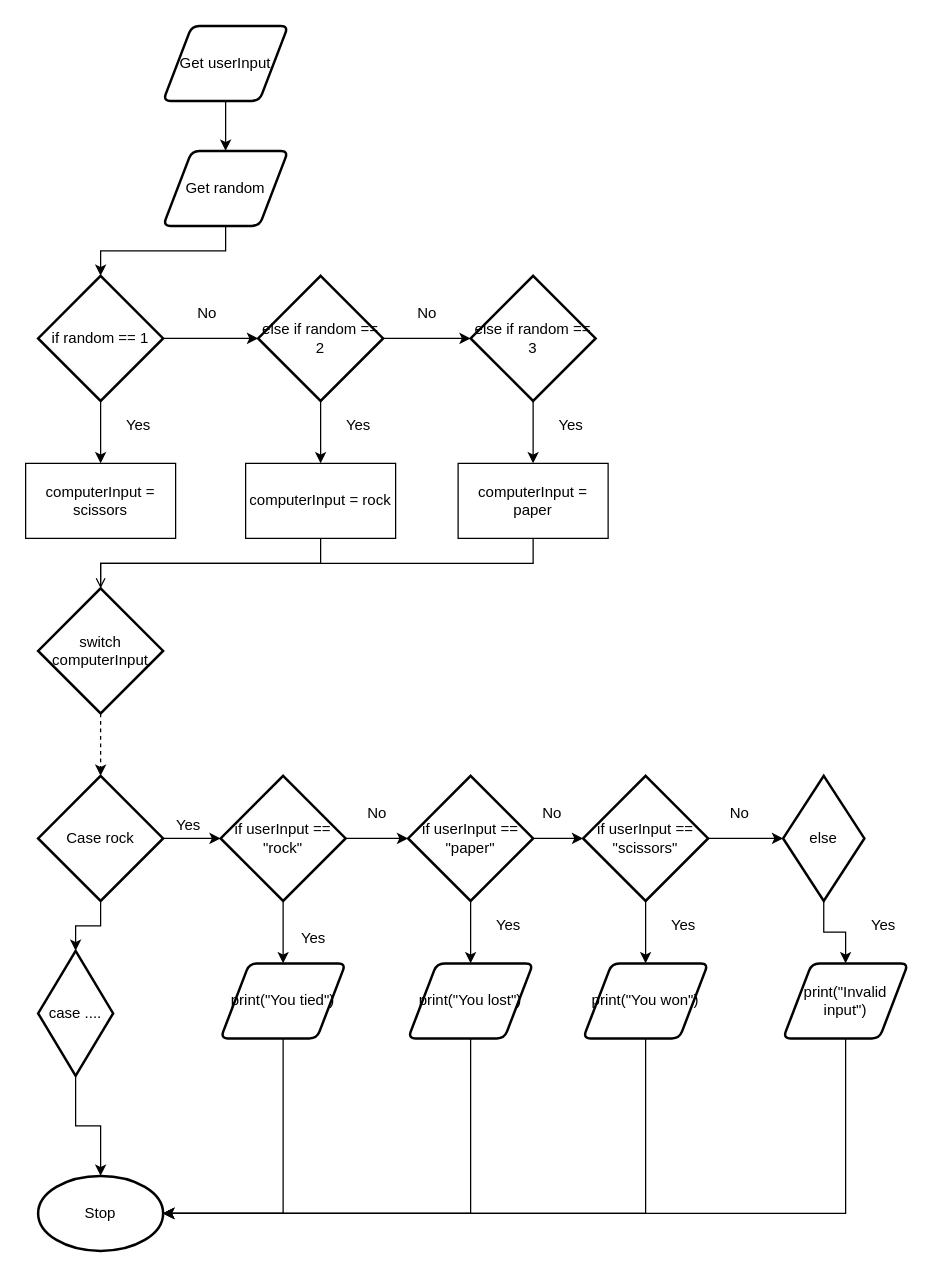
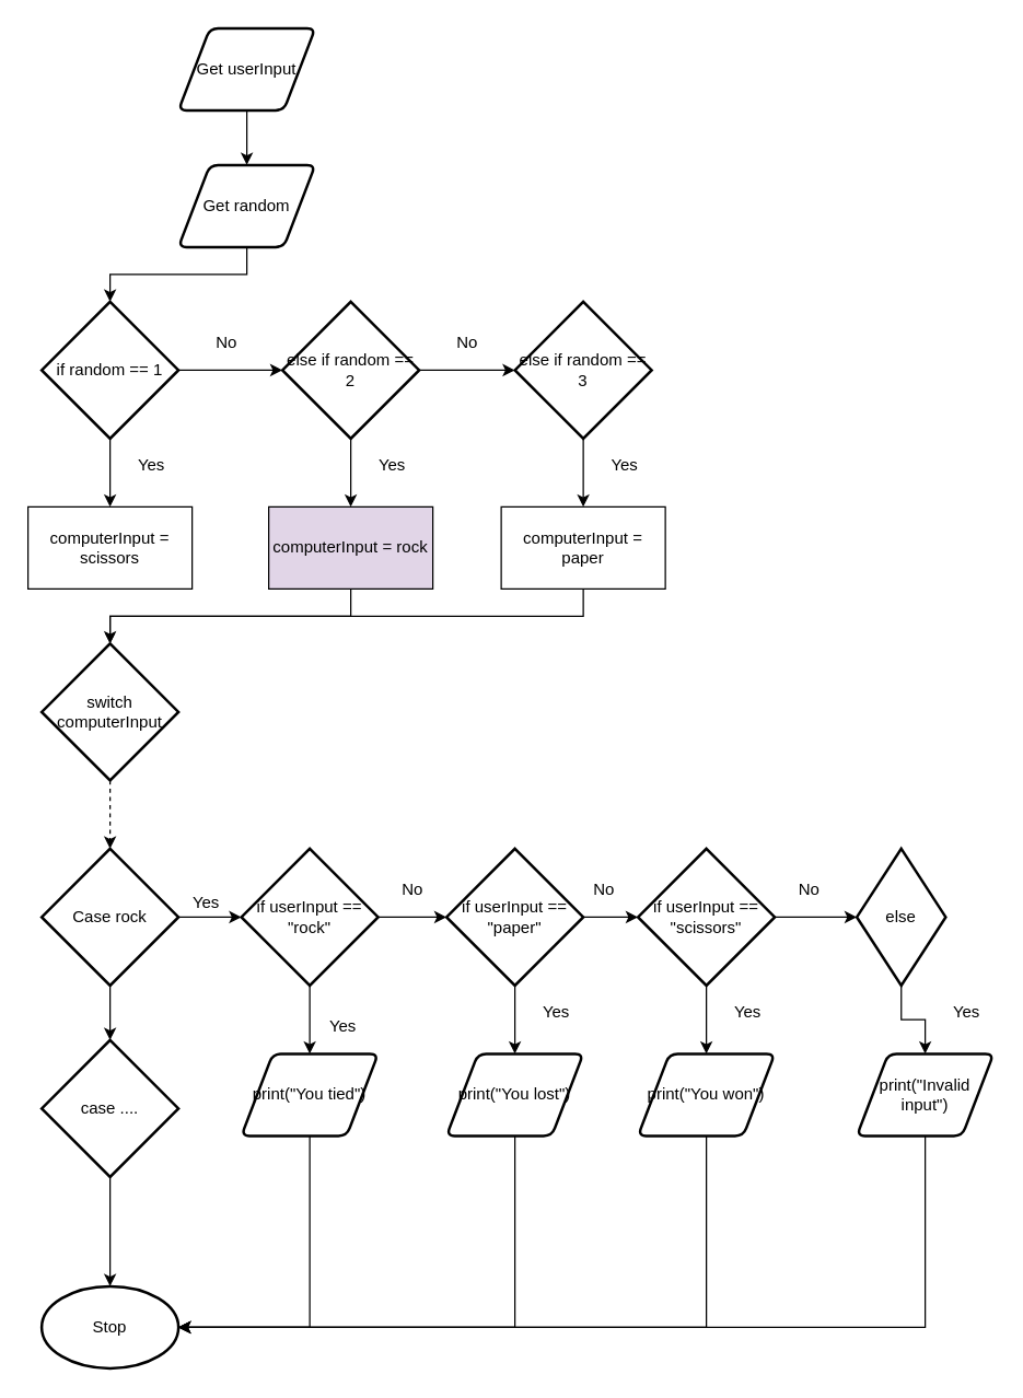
  <mxCell id="0" />
  <mxCell id="1" parent="0" />
  <mxCell id="2" style="edgeStyle=orthogonalEdgeStyle;rounded=0;html=1;entryX=0.5;entryY=0;entryDx=0;entryDy=0;" parent="1" source="3" target="5" edge="1"><mxGeometry relative="1" as="geometry" /></mxCell>
  <mxCell id="3" value="Get userInput" style="shape=parallelogram;html=1;strokeWidth=2;perimeter=parallelogramPerimeter;whiteSpace=wrap;rounded=1;arcSize=12;size=0.23;" parent="1" vertex="1"><mxGeometry x="130" y="20" width="100" height="60" as="geometry" /></mxCell>
  <mxCell id="4" style="edgeStyle=orthogonalEdgeStyle;html=1;entryX=0.5;entryY=0;entryDx=0;entryDy=0;entryPerimeter=0;rounded=0;" parent="1" source="5" target="12" edge="1"><mxGeometry relative="1" as="geometry" /></mxCell>
  <mxCell id="5" value="Get random" style="shape=parallelogram;html=1;strokeWidth=2;perimeter=parallelogramPerimeter;whiteSpace=wrap;rounded=1;arcSize=12;size=0.23;" parent="1" vertex="1"><mxGeometry x="130" y="120" width="100" height="60" as="geometry" /></mxCell>
  <mxCell id="6" style="edgeStyle=orthogonalEdgeStyle;rounded=0;html=1;entryX=0.5;entryY=0;entryDx=0;entryDy=0;entryPerimeter=0;dashed=1;" parent="1" source="7" target="29" edge="1"><mxGeometry relative="1" as="geometry" /></mxCell>
  <mxCell id="7" value="switch computerInput" style="strokeWidth=2;html=1;shape=mxgraph.flowchart.decision;whiteSpace=wrap;" parent="1" vertex="1"><mxGeometry x="30" y="470" width="100" height="100" as="geometry" /></mxCell>
  <mxCell id="8" value="Stop" style="strokeWidth=2;html=1;shape=mxgraph.flowchart.start_1;whiteSpace=wrap;" parent="1" vertex="1"><mxGeometry x="30" y="940" width="100" height="60" as="geometry" /></mxCell>
  <mxCell id="9" value="Yes" style="text;html=1;align=center;verticalAlign=middle;resizable=0;points=[];autosize=1;strokeColor=none;fillColor=none;" parent="1" vertex="1"><mxGeometry x="90" y="330" width="40" height="20" as="geometry" /></mxCell>
  <mxCell id="10" style="edgeStyle=orthogonalEdgeStyle;rounded=0;html=1;entryX=0;entryY=0.5;entryDx=0;entryDy=0;entryPerimeter=0;" parent="1" source="12" target="16" edge="1"><mxGeometry relative="1" as="geometry" /></mxCell>
  <mxCell id="11" style="edgeStyle=orthogonalEdgeStyle;rounded=0;html=1;entryX=0.5;entryY=0;entryDx=0;entryDy=0;" parent="1" source="12" target="13" edge="1"><mxGeometry relative="1" as="geometry" /></mxCell>
  <mxCell id="12" value="if random == 1" style="strokeWidth=2;html=1;shape=mxgraph.flowchart.decision;whiteSpace=wrap;" parent="1" vertex="1"><mxGeometry x="30" y="220" width="100" height="100" as="geometry" /></mxCell>
  <mxCell id="13" value="computerInput = scissors" style="rounded=0;whiteSpace=wrap;html=1;" parent="1" vertex="1"><mxGeometry x="20" y="370" width="120" height="60" as="geometry" /></mxCell>
  <mxCell id="14" style="edgeStyle=orthogonalEdgeStyle;rounded=0;html=1;entryX=0;entryY=0.5;entryDx=0;entryDy=0;entryPerimeter=0;" parent="1" source="16" target="22" edge="1"><mxGeometry relative="1" as="geometry" /></mxCell>
  <mxCell id="15" style="edgeStyle=orthogonalEdgeStyle;rounded=0;html=1;entryX=0.5;entryY=0;entryDx=0;entryDy=0;" parent="1" source="16" target="18" edge="1"><mxGeometry relative="1" as="geometry" /></mxCell>
  <mxCell id="16" value="else if random == 2" style="strokeWidth=2;html=1;shape=mxgraph.flowchart.decision;whiteSpace=wrap;" parent="1" vertex="1"><mxGeometry x="206" y="220" width="100" height="100" as="geometry" /></mxCell>
- <mxCell id="17" style="edgeStyle=orthogonalEdgeStyle;rounded=0;html=1;entryX=0.5;entryY=0;entryDx=0;entryDy=0;entryPerimeter=0;endArrow=none;" parent="1" source="18" target="7" edge="1"><mxGeometry relative="1" as="geometry"><Array as="points"><mxPoint x="256" y="450" /><mxPoint x="80" y="450" /></Array></mxGeometry></mxCell>
- <mxCell id="18" value="computerInput = rock" style="rounded=0;whiteSpace=wrap;html=1;" parent="1" vertex="1"><mxGeometry x="196" y="370" width="120" height="60" as="geometry" /></mxCell>
+ <mxCell id="17" style="edgeStyle=orthogonalEdgeStyle;rounded=0;html=1;entryX=0.5;entryY=0;entryDx=0;entryDy=0;entryPerimeter=0;" parent="1" source="18" target="7" edge="1"><mxGeometry relative="1" as="geometry"><Array as="points"><mxPoint x="256" y="450" /><mxPoint x="80" y="450" /></Array></mxGeometry></mxCell>
+ <mxCell id="18" value="computerInput = rock" style="rounded=0;whiteSpace=wrap;html=1;fillColor=#e1d5e7;" parent="1" vertex="1"><mxGeometry x="196" y="370" width="120" height="60" as="geometry" /></mxCell>
  <mxCell id="19" style="edgeStyle=orthogonalEdgeStyle;rounded=0;html=1;entryX=0.5;entryY=0;entryDx=0;entryDy=0;entryPerimeter=0;endArrow=open;" parent="1" source="20" target="7" edge="1"><mxGeometry relative="1" as="geometry"><Array as="points"><mxPoint x="426" y="450" /><mxPoint x="80" y="450" /></Array></mxGeometry></mxCell>
  <mxCell id="20" value="computerInput = paper" style="rounded=0;whiteSpace=wrap;html=1;" parent="1" vertex="1"><mxGeometry x="366" y="370" width="120" height="60" as="geometry" /></mxCell>
  <mxCell id="21" style="edgeStyle=orthogonalEdgeStyle;rounded=0;html=1;entryX=0.5;entryY=0;entryDx=0;entryDy=0;" parent="1" source="22" target="20" edge="1"><mxGeometry relative="1" as="geometry" /></mxCell>
  <mxCell id="22" value="else if random == 3" style="strokeWidth=2;html=1;shape=mxgraph.flowchart.decision;whiteSpace=wrap;" parent="1" vertex="1"><mxGeometry x="376" y="220" width="100" height="100" as="geometry" /></mxCell>
  <mxCell id="23" value="No" style="text;html=1;align=center;verticalAlign=middle;resizable=0;points=[];autosize=1;strokeColor=none;fillColor=none;" parent="1" vertex="1"><mxGeometry x="149.5" y="240" width="30" height="20" as="geometry" /></mxCell>
  <mxCell id="24" value="No" style="text;html=1;align=center;verticalAlign=middle;resizable=0;points=[];autosize=1;strokeColor=none;fillColor=none;" parent="1" vertex="1"><mxGeometry x="326" y="240" width="30" height="20" as="geometry" /></mxCell>
  <mxCell id="25" value="Yes" style="text;html=1;align=center;verticalAlign=middle;resizable=0;points=[];autosize=1;strokeColor=none;fillColor=none;" parent="1" vertex="1"><mxGeometry x="266" y="330" width="40" height="20" as="geometry" /></mxCell>
  <mxCell id="26" value="Yes" style="text;html=1;align=center;verticalAlign=middle;resizable=0;points=[];autosize=1;strokeColor=none;fillColor=none;" parent="1" vertex="1"><mxGeometry x="436" y="330" width="40" height="20" as="geometry" /></mxCell>
  <mxCell id="27" style="edgeStyle=orthogonalEdgeStyle;rounded=0;html=1;entryX=0;entryY=0.5;entryDx=0;entryDy=0;entryPerimeter=0;" parent="1" source="29" target="32" edge="1"><mxGeometry relative="1" as="geometry" /></mxCell>
  <mxCell id="28" style="edgeStyle=orthogonalEdgeStyle;rounded=0;html=1;entryX=0.5;entryY=0;entryDx=0;entryDy=0;entryPerimeter=0;" parent="1" source="29" target="58" edge="1"><mxGeometry relative="1" as="geometry" /></mxCell>
  <mxCell id="29" value="Case rock" style="strokeWidth=2;html=1;shape=mxgraph.flowchart.decision;whiteSpace=wrap;" parent="1" vertex="1"><mxGeometry x="30" y="620" width="100" height="100" as="geometry" /></mxCell>
  <mxCell id="30" style="edgeStyle=orthogonalEdgeStyle;rounded=0;html=1;entryX=0.5;entryY=0;entryDx=0;entryDy=0;" parent="1" source="32" target="40" edge="1"><mxGeometry relative="1" as="geometry" /></mxCell>
  <mxCell id="31" style="edgeStyle=orthogonalEdgeStyle;rounded=0;html=1;entryX=0;entryY=0.5;entryDx=0;entryDy=0;entryPerimeter=0;" parent="1" source="32" target="35" edge="1"><mxGeometry relative="1" as="geometry" /></mxCell>
  <mxCell id="32" value="if userInput == &quot;rock&quot;" style="strokeWidth=2;html=1;shape=mxgraph.flowchart.decision;whiteSpace=wrap;" parent="1" vertex="1"><mxGeometry x="176" y="620" width="100" height="100" as="geometry" /></mxCell>
  <mxCell id="33" style="edgeStyle=orthogonalEdgeStyle;rounded=0;html=1;entryX=0.5;entryY=0;entryDx=0;entryDy=0;" parent="1" source="35" target="42" edge="1"><mxGeometry relative="1" as="geometry" /></mxCell>
  <mxCell id="34" style="edgeStyle=orthogonalEdgeStyle;rounded=0;html=1;entryX=0;entryY=0.5;entryDx=0;entryDy=0;entryPerimeter=0;" parent="1" source="35" target="38" edge="1"><mxGeometry relative="1" as="geometry" /></mxCell>
  <mxCell id="35" value="if userInput == &quot;paper&quot;" style="strokeWidth=2;html=1;shape=mxgraph.flowchart.decision;whiteSpace=wrap;" parent="1" vertex="1"><mxGeometry x="326" y="620" width="100" height="100" as="geometry" /></mxCell>
  <mxCell id="36" style="edgeStyle=orthogonalEdgeStyle;rounded=0;html=1;entryX=0.5;entryY=0;entryDx=0;entryDy=0;" parent="1" source="38" target="44" edge="1"><mxGeometry relative="1" as="geometry" /></mxCell>
  <mxCell id="37" style="edgeStyle=orthogonalEdgeStyle;rounded=0;html=1;entryX=0;entryY=0.5;entryDx=0;entryDy=0;entryPerimeter=0;" parent="1" source="38" target="46" edge="1"><mxGeometry relative="1" as="geometry" /></mxCell>
  <mxCell id="38" value="if userInput == &quot;scissors&quot;" style="strokeWidth=2;html=1;shape=mxgraph.flowchart.decision;whiteSpace=wrap;" parent="1" vertex="1"><mxGeometry x="466" y="620" width="100" height="100" as="geometry" /></mxCell>
  <mxCell id="39" style="edgeStyle=orthogonalEdgeStyle;rounded=0;html=1;entryX=1;entryY=0.5;entryDx=0;entryDy=0;entryPerimeter=0;" parent="1" source="40" target="8" edge="1"><mxGeometry relative="1" as="geometry"><Array as="points"><mxPoint x="226" y="970" /></Array></mxGeometry></mxCell>
  <mxCell id="40" value="print(&quot;You tied&quot;)" style="shape=parallelogram;html=1;strokeWidth=2;perimeter=parallelogramPerimeter;whiteSpace=wrap;rounded=1;arcSize=12;size=0.23;" parent="1" vertex="1"><mxGeometry x="176" y="770" width="100" height="60" as="geometry" /></mxCell>
  <mxCell id="41" style="edgeStyle=orthogonalEdgeStyle;rounded=0;html=1;entryX=1;entryY=0.5;entryDx=0;entryDy=0;entryPerimeter=0;" parent="1" source="42" target="8" edge="1"><mxGeometry relative="1" as="geometry"><Array as="points"><mxPoint x="376" y="970" /></Array></mxGeometry></mxCell>
  <mxCell id="42" value="print(&quot;You lost&quot;)" style="shape=parallelogram;html=1;strokeWidth=2;perimeter=parallelogramPerimeter;whiteSpace=wrap;rounded=1;arcSize=12;size=0.23;" parent="1" vertex="1"><mxGeometry x="326" y="770" width="100" height="60" as="geometry" /></mxCell>
  <mxCell id="43" style="edgeStyle=orthogonalEdgeStyle;rounded=0;html=1;entryX=1;entryY=0.5;entryDx=0;entryDy=0;entryPerimeter=0;" parent="1" source="44" target="8" edge="1"><mxGeometry relative="1" as="geometry"><Array as="points"><mxPoint x="516" y="970" /></Array></mxGeometry></mxCell>
  <mxCell id="44" value="print(&quot;You won&quot;)" style="shape=parallelogram;html=1;strokeWidth=2;perimeter=parallelogramPerimeter;whiteSpace=wrap;rounded=1;arcSize=12;size=0.23;" parent="1" vertex="1"><mxGeometry x="466" y="770" width="100" height="60" as="geometry" /></mxCell>
  <mxCell id="45" style="edgeStyle=orthogonalEdgeStyle;rounded=0;html=1;entryX=0.5;entryY=0;entryDx=0;entryDy=0;" parent="1" source="46" target="48" edge="1"><mxGeometry relative="1" as="geometry" /></mxCell>
  <mxCell id="46" value="else" style="strokeWidth=2;html=1;shape=mxgraph.flowchart.decision;whiteSpace=wrap;" parent="1" vertex="1"><mxGeometry x="626" y="620" width="65" height="100" as="geometry" /></mxCell>
  <mxCell id="47" style="edgeStyle=orthogonalEdgeStyle;rounded=0;html=1;entryX=1;entryY=0.5;entryDx=0;entryDy=0;entryPerimeter=0;" parent="1" source="48" target="8" edge="1"><mxGeometry relative="1" as="geometry"><Array as="points"><mxPoint x="676" y="970" /></Array></mxGeometry></mxCell>
  <mxCell id="48" value="print(&quot;Invalid input&quot;)" style="shape=parallelogram;html=1;strokeWidth=2;perimeter=parallelogramPerimeter;whiteSpace=wrap;rounded=1;arcSize=12;size=0.23;" parent="1" vertex="1"><mxGeometry x="626" y="770" width="100" height="60" as="geometry" /></mxCell>
  <mxCell id="49" value="Yes" style="text;html=1;align=center;verticalAlign=middle;resizable=0;points=[];autosize=1;strokeColor=none;fillColor=none;" parent="1" vertex="1"><mxGeometry x="130" y="650" width="40" height="20" as="geometry" /></mxCell>
  <mxCell id="50" value="No" style="text;html=1;align=center;verticalAlign=middle;resizable=0;points=[];autosize=1;strokeColor=none;fillColor=none;" parent="1" vertex="1"><mxGeometry x="286" y="640" width="30" height="20" as="geometry" /></mxCell>
  <mxCell id="51" value="No" style="text;html=1;align=center;verticalAlign=middle;resizable=0;points=[];autosize=1;strokeColor=none;fillColor=none;" parent="1" vertex="1"><mxGeometry x="426" y="640" width="30" height="20" as="geometry" /></mxCell>
  <mxCell id="52" value="No" style="text;html=1;align=center;verticalAlign=middle;resizable=0;points=[];autosize=1;strokeColor=none;fillColor=none;" parent="1" vertex="1"><mxGeometry x="576" y="640" width="30" height="20" as="geometry" /></mxCell>
  <mxCell id="53" value="Yes" style="text;html=1;align=center;verticalAlign=middle;resizable=0;points=[];autosize=1;strokeColor=none;fillColor=none;" parent="1" vertex="1"><mxGeometry x="230" y="740" width="40" height="20" as="geometry" /></mxCell>
  <mxCell id="54" value="Yes" style="text;html=1;align=center;verticalAlign=middle;resizable=0;points=[];autosize=1;strokeColor=none;fillColor=none;" parent="1" vertex="1"><mxGeometry x="386" y="730" width="40" height="20" as="geometry" /></mxCell>
  <mxCell id="55" value="Yes" style="text;html=1;align=center;verticalAlign=middle;resizable=0;points=[];autosize=1;strokeColor=none;fillColor=none;" parent="1" vertex="1"><mxGeometry x="526" y="730" width="40" height="20" as="geometry" /></mxCell>
  <mxCell id="56" value="Yes" style="text;html=1;align=center;verticalAlign=middle;resizable=0;points=[];autosize=1;strokeColor=none;fillColor=none;" parent="1" vertex="1"><mxGeometry x="686" y="730" width="40" height="20" as="geometry" /></mxCell>
  <mxCell id="57" style="edgeStyle=orthogonalEdgeStyle;rounded=0;html=1;entryX=0.5;entryY=0;entryDx=0;entryDy=0;entryPerimeter=0;" parent="1" source="58" target="8" edge="1"><mxGeometry relative="1" as="geometry" /></mxCell>
- <mxCell id="58" value="case ...." style="strokeWidth=2;html=1;shape=mxgraph.flowchart.decision;whiteSpace=wrap;" parent="1" vertex="1"><mxGeometry x="30" y="760" width="60" height="100" as="geometry" /></mxCell>
+ <mxCell id="58" value="case ...." style="strokeWidth=2;html=1;shape=mxgraph.flowchart.decision;whiteSpace=wrap;" parent="1" vertex="1"><mxGeometry x="30" y="760" width="100" height="100" as="geometry" /></mxCell>
